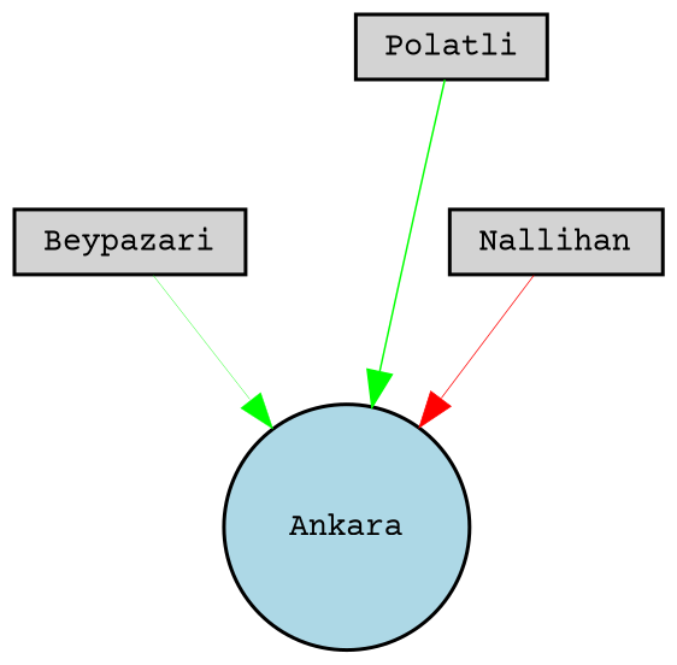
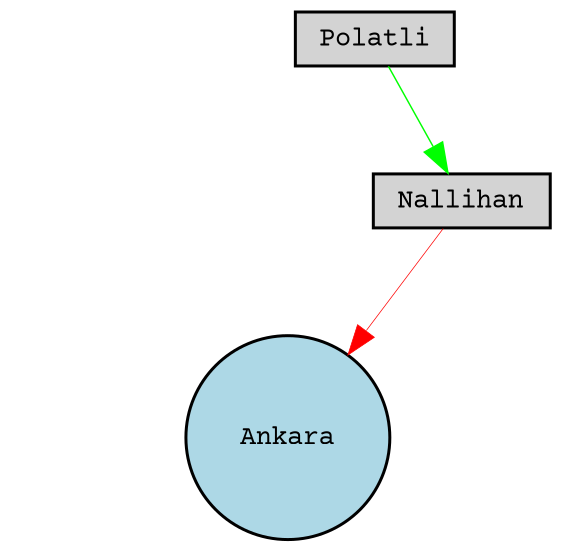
  digraph {
    fontname="Courier Prime"
    node [fillcolor=lightgray fontname="Courier Prime" fontsize=9 shape=box style=filled]
    edge [color=green fontname="Courier Prime" style=solid]
-   Beypazari [height=0.2 width=0.2]
    Ankara [fillcolor=lightblue height=0.2 shape=circle width=0.2]
    Polatli [height=0.2 width=0.2]
    Nallihan [height=0.2 width=0.2]
-   Beypazari -> Ankara [penwidth=0.1196832351019736]
-   Polatli -> Ankara [penwidth=0.48298480408830047]
+   Polatli -> Nallihan [penwidth=0.48298480408830047]
    Nallihan -> Ankara [color=red penwidth=0.24261981578606526]
  }
